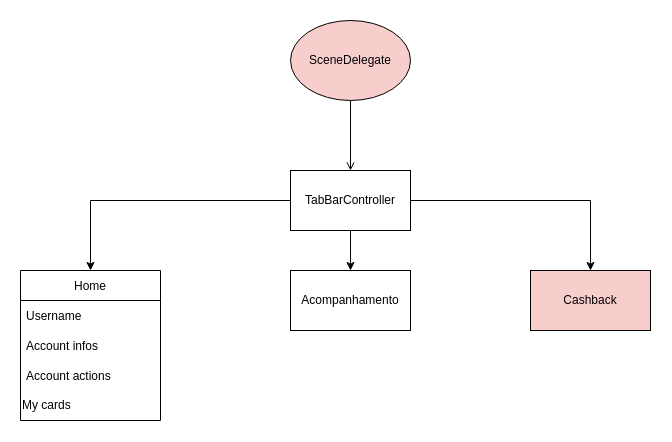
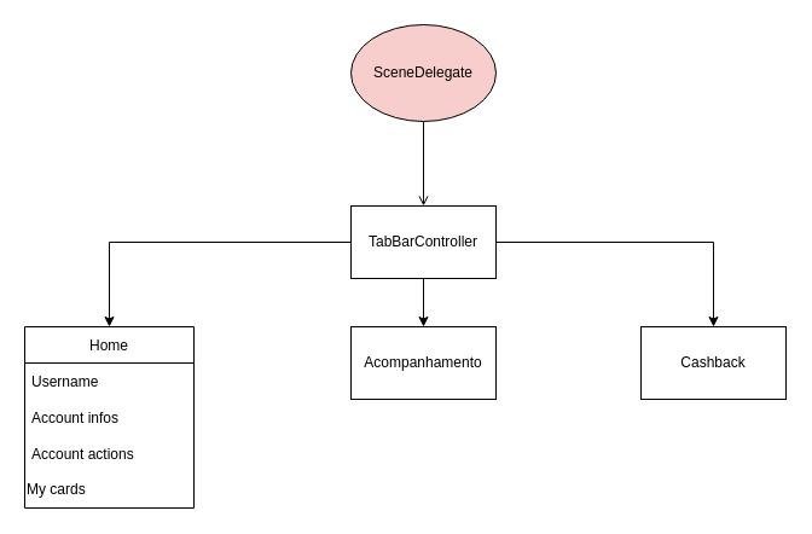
  <mxCell id="0" />
  <mxCell id="1" parent="0" />
  <mxCell id="2" value="" style="edgeStyle=orthogonalEdgeStyle;rounded=0;orthogonalLoop=1;jettySize=auto;html=1;endArrow=open;" edge="1" parent="1" source="3" target="7"><mxGeometry relative="1" as="geometry" /></mxCell>
  <mxCell id="3" value="SceneDelegate" style="ellipse;whiteSpace=wrap;html=1;fillColor=#f8cecc;" vertex="1" parent="1"><mxGeometry x="290" y="20" width="120" height="80" as="geometry" /></mxCell>
  <mxCell id="4" style="edgeStyle=orthogonalEdgeStyle;rounded=0;orthogonalLoop=1;jettySize=auto;html=1;entryX=0.5;entryY=0;entryDx=0;entryDy=0;" edge="1" parent="1" source="7" target="10"><mxGeometry relative="1" as="geometry" /></mxCell>
  <mxCell id="5" value="" style="edgeStyle=orthogonalEdgeStyle;rounded=0;orthogonalLoop=1;jettySize=auto;html=1;" edge="1" parent="1" source="7" target="8"><mxGeometry relative="1" as="geometry" /></mxCell>
  <mxCell id="6" style="edgeStyle=orthogonalEdgeStyle;rounded=0;orthogonalLoop=1;jettySize=auto;html=1;" edge="1" parent="1" source="7" target="9"><mxGeometry relative="1" as="geometry" /></mxCell>
  <mxCell id="7" value="TabBarController" style="rounded=0;whiteSpace=wrap;html=1;" vertex="1" parent="1"><mxGeometry x="290" y="170" width="120" height="60" as="geometry" /></mxCell>
  <mxCell id="8" value="Acompanhamento" style="rounded=0;whiteSpace=wrap;html=1;" vertex="1" parent="1"><mxGeometry x="290" y="270" width="120" height="60" as="geometry" /></mxCell>
- <mxCell id="9" value="Cashback" style="rounded=0;whiteSpace=wrap;html=1;fillColor=#f8cecc;" vertex="1" parent="1"><mxGeometry x="530" y="270" width="120" height="60" as="geometry" /></mxCell>
+ <mxCell id="9" value="Cashback" style="rounded=0;whiteSpace=wrap;html=1;" vertex="1" parent="1"><mxGeometry x="530" y="270" width="120" height="60" as="geometry" /></mxCell>
  <mxCell id="10" value="Home" style="swimlane;fontStyle=0;childLayout=stackLayout;horizontal=1;startSize=30;horizontalStack=0;resizeParent=1;resizeParentMax=0;resizeLast=0;collapsible=1;marginBottom=0;" vertex="1" parent="1"><mxGeometry x="20" y="270" width="140" height="150" as="geometry" /></mxCell>
  <mxCell id="11" value="Username" style="text;strokeColor=none;fillColor=none;align=left;verticalAlign=middle;spacingLeft=4;spacingRight=4;overflow=hidden;points=[[0,0.5],[1,0.5]];portConstraint=eastwest;rotatable=0;" vertex="1" parent="10"><mxGeometry y="30" width="140" height="30" as="geometry" /></mxCell>
  <mxCell id="12" value="Account infos" style="text;strokeColor=none;fillColor=none;align=left;verticalAlign=middle;spacingLeft=4;spacingRight=4;overflow=hidden;points=[[0,0.5],[1,0.5]];portConstraint=eastwest;rotatable=0;" vertex="1" parent="10"><mxGeometry y="60" width="140" height="30" as="geometry" /></mxCell>
  <mxCell id="13" value="Account actions" style="text;strokeColor=none;fillColor=none;align=left;verticalAlign=middle;spacingLeft=4;spacingRight=4;overflow=hidden;points=[[0,0.5],[1,0.5]];portConstraint=eastwest;rotatable=0;" vertex="1" parent="10"><mxGeometry y="90" width="140" height="30" as="geometry" /></mxCell>
  <mxCell id="14" value="My cards" style="text;html=1;strokeColor=none;fillColor=none;align=left;verticalAlign=middle;whiteSpace=wrap;rounded=0;" vertex="1" parent="10"><mxGeometry y="120" width="140" height="30" as="geometry" /></mxCell>
